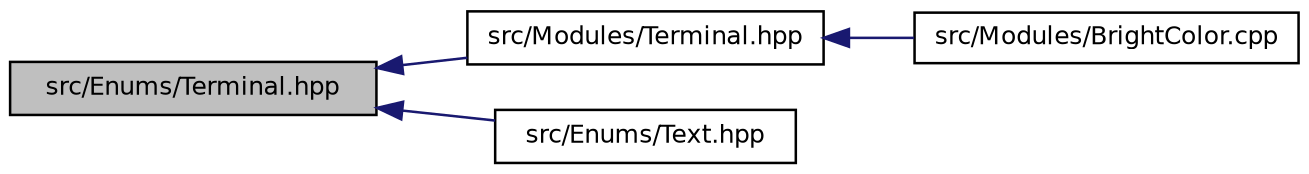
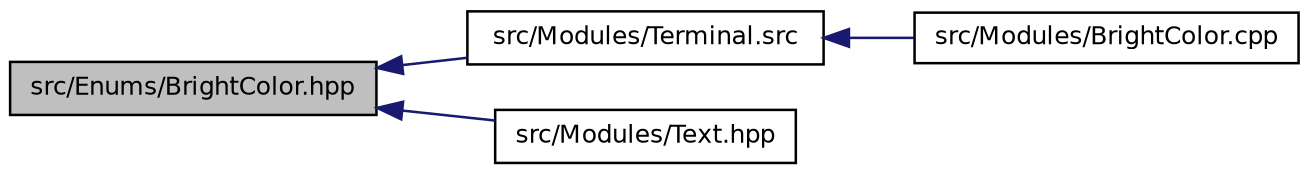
  digraph {
    rankdir=LR
    node [color=black fillcolor=white fontname=Helvetica fontsize=10 shape=record style=filled]
    edge [color=midnightblue dir=back fontname=Helvetica fontsize=10 labelfontname=Helvetica labelfontsize=10 style=solid]
-   n1 [fillcolor=grey75 fontcolor=black height=0.2 label="src/Enums/Terminal.hpp" width=0.4]
-   n2 [height=0.2 label="src/Modules/Terminal.hpp" width=0.4]
-   n3 [height=0.2 label="src/Enums/Text.hpp" width=0.4]
+   n1 [fillcolor=grey75 fontcolor=black height=0.2 label="src/Enums/BrightColor.hpp" width=0.4]
+   n2 [height=0.2 label="src/Modules/Terminal.src" width=0.4]
+   n3 [height=0.2 label="src/Modules/Text.hpp" width=0.4]
    n4 [height=0.2 label="src/Modules/BrightColor.cpp" width=0.4]
    n1 -> n2
    n1 -> n3
    n2 -> n4
  }
